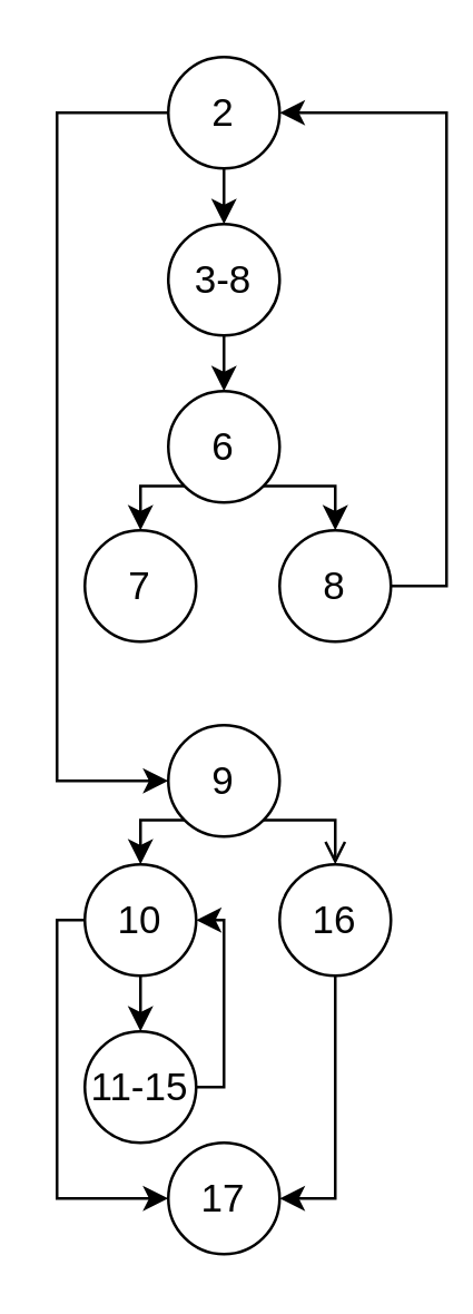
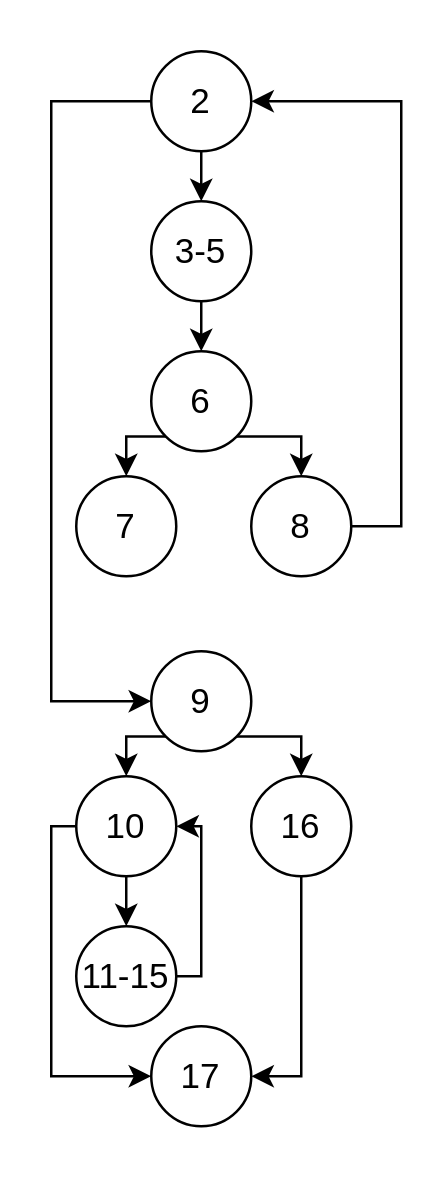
  <mxCell id="0" />
  <mxCell id="1" parent="0" />
  <mxCell id="2" style="edgeStyle=orthogonalEdgeStyle;rounded=0;orthogonalLoop=1;jettySize=auto;html=1;exitX=0.5;exitY=1;exitDx=0;exitDy=0;entryX=0.5;entryY=0;entryDx=0;entryDy=0;fontSize=14;" edge="1" parent="1" source="4" target="6"><mxGeometry relative="1" as="geometry" /></mxCell>
  <mxCell id="3" style="edgeStyle=orthogonalEdgeStyle;rounded=0;orthogonalLoop=1;jettySize=auto;html=1;exitX=0;exitY=0.5;exitDx=0;exitDy=0;entryX=0;entryY=0.5;entryDx=0;entryDy=0;fontSize=14;" edge="1" parent="1" source="4" target="15"><mxGeometry relative="1" as="geometry"><Array as="points"><mxPoint x="20" y="40" /><mxPoint x="20" y="280" /></Array></mxGeometry></mxCell>
  <mxCell id="4" value="&lt;span style=&quot;font-size: 14px;&quot;&gt;2&lt;/span&gt;" style="ellipse;whiteSpace=wrap;html=1;" vertex="1" parent="1"><mxGeometry x="60" y="20" width="40" height="40" as="geometry" /></mxCell>
  <mxCell id="5" style="edgeStyle=orthogonalEdgeStyle;rounded=0;orthogonalLoop=1;jettySize=auto;html=1;exitX=0.5;exitY=1;exitDx=0;exitDy=0;entryX=0.5;entryY=0;entryDx=0;entryDy=0;fontSize=14;" edge="1" parent="1" source="6" target="9"><mxGeometry relative="1" as="geometry" /></mxCell>
- <mxCell id="6" value="&lt;span style=&quot;font-size: 14px;&quot;&gt;3-8&lt;/span&gt;" style="ellipse;whiteSpace=wrap;html=1;" vertex="1" parent="1"><mxGeometry x="60" y="80" width="40" height="40" as="geometry" /></mxCell>
+ <mxCell id="6" value="&lt;span style=&quot;font-size: 14px;&quot;&gt;3-5&lt;/span&gt;" style="ellipse;whiteSpace=wrap;html=1;" vertex="1" parent="1"><mxGeometry x="60" y="80" width="40" height="40" as="geometry" /></mxCell>
  <mxCell id="7" style="edgeStyle=orthogonalEdgeStyle;rounded=0;orthogonalLoop=1;jettySize=auto;html=1;exitX=0;exitY=1;exitDx=0;exitDy=0;entryX=0.5;entryY=0;entryDx=0;entryDy=0;fontSize=14;" edge="1" parent="1" source="9" target="12"><mxGeometry relative="1" as="geometry" /></mxCell>
  <mxCell id="8" style="edgeStyle=orthogonalEdgeStyle;rounded=0;orthogonalLoop=1;jettySize=auto;html=1;exitX=1;exitY=1;exitDx=0;exitDy=0;entryX=0.5;entryY=0;entryDx=0;entryDy=0;fontSize=14;" edge="1" parent="1" source="9" target="11"><mxGeometry relative="1" as="geometry" /></mxCell>
  <mxCell id="9" value="&lt;span style=&quot;font-size: 14px;&quot;&gt;6&lt;/span&gt;" style="ellipse;whiteSpace=wrap;html=1;" vertex="1" parent="1"><mxGeometry x="60" y="140" width="40" height="40" as="geometry" /></mxCell>
  <mxCell id="10" style="edgeStyle=orthogonalEdgeStyle;rounded=0;orthogonalLoop=1;jettySize=auto;html=1;exitX=1;exitY=0.5;exitDx=0;exitDy=0;entryX=1;entryY=0.5;entryDx=0;entryDy=0;fontSize=14;" edge="1" parent="1" source="11" target="4"><mxGeometry relative="1" as="geometry" /></mxCell>
  <mxCell id="11" value="&lt;span style=&quot;font-size: 14px;&quot;&gt;8&lt;/span&gt;" style="ellipse;whiteSpace=wrap;html=1;" vertex="1" parent="1"><mxGeometry x="100" y="190" width="40" height="40" as="geometry" /></mxCell>
  <mxCell id="12" value="&lt;span style=&quot;font-size: 14px;&quot;&gt;7&lt;/span&gt;" style="ellipse;whiteSpace=wrap;html=1;" vertex="1" parent="1"><mxGeometry x="30" y="190" width="40" height="40" as="geometry" /></mxCell>
  <mxCell id="13" style="edgeStyle=orthogonalEdgeStyle;rounded=0;orthogonalLoop=1;jettySize=auto;html=1;exitX=0;exitY=1;exitDx=0;exitDy=0;entryX=0.5;entryY=0;entryDx=0;entryDy=0;fontSize=14;" edge="1" parent="1" source="15" target="18"><mxGeometry relative="1" as="geometry" /></mxCell>
- <mxCell id="14" style="edgeStyle=orthogonalEdgeStyle;rounded=0;orthogonalLoop=1;jettySize=auto;html=1;exitX=1;exitY=1;exitDx=0;exitDy=0;entryX=0.5;entryY=0;entryDx=0;entryDy=0;fontSize=14;endArrow=open;" edge="1" parent="1" source="15" target="20"><mxGeometry relative="1" as="geometry" /></mxCell>
+ <mxCell id="14" style="edgeStyle=orthogonalEdgeStyle;rounded=0;orthogonalLoop=1;jettySize=auto;html=1;exitX=1;exitY=1;exitDx=0;exitDy=0;entryX=0.5;entryY=0;entryDx=0;entryDy=0;fontSize=14;" edge="1" parent="1" source="15" target="20"><mxGeometry relative="1" as="geometry" /></mxCell>
  <mxCell id="15" value="&lt;span style=&quot;font-size: 14px;&quot;&gt;9&lt;/span&gt;" style="ellipse;whiteSpace=wrap;html=1;" vertex="1" parent="1"><mxGeometry x="60" y="260" width="40" height="40" as="geometry" /></mxCell>
  <mxCell id="16" style="edgeStyle=orthogonalEdgeStyle;rounded=0;orthogonalLoop=1;jettySize=auto;html=1;exitX=0.5;exitY=1;exitDx=0;exitDy=0;entryX=0.5;entryY=0;entryDx=0;entryDy=0;fontSize=14;" edge="1" parent="1" source="18" target="22"><mxGeometry relative="1" as="geometry" /></mxCell>
  <mxCell id="17" style="edgeStyle=orthogonalEdgeStyle;rounded=0;orthogonalLoop=1;jettySize=auto;html=1;exitX=0;exitY=0.5;exitDx=0;exitDy=0;entryX=0;entryY=0.5;entryDx=0;entryDy=0;fontSize=14;" edge="1" parent="1" source="18" target="23"><mxGeometry relative="1" as="geometry"><Array as="points"><mxPoint x="20" y="330" /><mxPoint x="20" y="430" /></Array></mxGeometry></mxCell>
  <mxCell id="18" value="&lt;span style=&quot;font-size: 14px;&quot;&gt;10&lt;/span&gt;" style="ellipse;whiteSpace=wrap;html=1;" vertex="1" parent="1"><mxGeometry x="30" y="310" width="40" height="40" as="geometry" /></mxCell>
  <mxCell id="19" style="edgeStyle=orthogonalEdgeStyle;rounded=0;orthogonalLoop=1;jettySize=auto;html=1;exitX=0.5;exitY=1;exitDx=0;exitDy=0;entryX=1;entryY=0.5;entryDx=0;entryDy=0;fontSize=14;" edge="1" parent="1" source="20" target="23"><mxGeometry relative="1" as="geometry" /></mxCell>
  <mxCell id="20" value="&lt;span style=&quot;font-size: 14px;&quot;&gt;16&lt;/span&gt;" style="ellipse;whiteSpace=wrap;html=1;" vertex="1" parent="1"><mxGeometry x="100" y="310" width="40" height="40" as="geometry" /></mxCell>
  <mxCell id="21" style="edgeStyle=orthogonalEdgeStyle;rounded=0;orthogonalLoop=1;jettySize=auto;html=1;exitX=1;exitY=0.5;exitDx=0;exitDy=0;entryX=1;entryY=0.5;entryDx=0;entryDy=0;fontSize=14;" edge="1" parent="1" source="22" target="18"><mxGeometry relative="1" as="geometry"><Array as="points"><mxPoint x="80" y="390" /><mxPoint x="80" y="330" /></Array></mxGeometry></mxCell>
  <mxCell id="22" value="&lt;span style=&quot;font-size: 14px;&quot;&gt;11-15&lt;/span&gt;" style="ellipse;whiteSpace=wrap;html=1;" vertex="1" parent="1"><mxGeometry x="30" y="370" width="40" height="40" as="geometry" /></mxCell>
  <mxCell id="23" value="&lt;span style=&quot;font-size: 14px;&quot;&gt;17&lt;/span&gt;" style="ellipse;whiteSpace=wrap;html=1;" vertex="1" parent="1"><mxGeometry x="60" y="410" width="40" height="40" as="geometry" /></mxCell>
